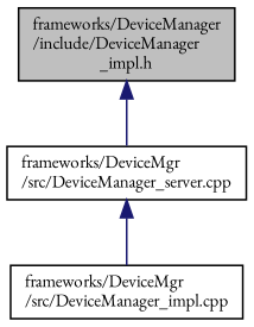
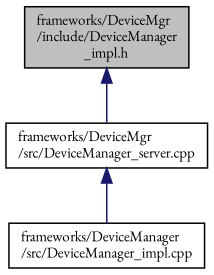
  digraph {
    fontname="EB Garamond"
    node [color=black fillcolor=white fontname="EB Garamond" fontsize=10 shape=record style=filled]
    edge [color=midnightblue dir=back fontname="EB Garamond" fontsize=10 labelfontname=Helvetica labelfontsize=10 style=solid]
-   n1 [fillcolor=grey75 fontcolor=black height=0.2 label="frameworks/DeviceManager\l/include/DeviceManager\l_impl.h" width=0.4]
+   n1 [fillcolor=grey75 fontcolor=black height=0.2 label="frameworks/DeviceMgr\l/include/DeviceManager\l_impl.h" width=0.4]
    n2 [height=0.2 label="frameworks/DeviceMgr\l/src/DeviceManager_server.cpp" width=0.4]
-   n3 [height=0.2 label="frameworks/DeviceMgr\l/src/DeviceManager_impl.cpp" width=0.4]
+   n3 [height=0.2 label="frameworks/DeviceManager\l/src/DeviceManager_impl.cpp" width=0.4]
    n1 -> n2
    n2 -> n3
  }
